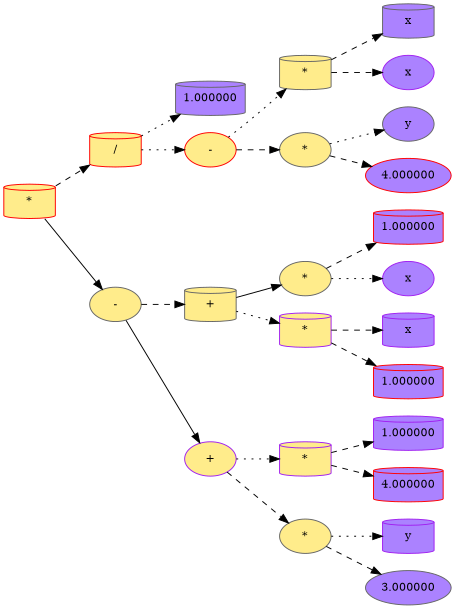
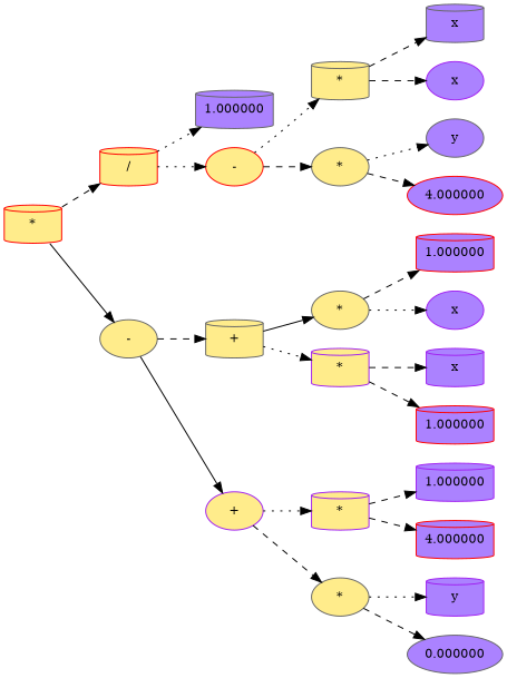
  digraph {
    rankdir=LR
    node [fillcolor=mediumpurple1 fontcolor=black fontsize=12 shape=cylinder style=filled color=gray40]
    edge [color=black style=dashed]
    n1 [fillcolor=lightgoldenrod1 label="*" color=red]
    n2 [fillcolor=lightgoldenrod1 label="/" color=red]
    n3 [fillcolor=lightgoldenrod1 label="-" shape=ellipse]
    n4 [label=1.000000]
    n5 [fillcolor=lightgoldenrod1 label="-" shape=ellipse color=red]
    n6 [fillcolor=lightgoldenrod1 label="*"]
    n7 [fillcolor=lightgoldenrod1 label="*" shape=ellipse]
    n8 [label=x]
    n9 [label=x shape=ellipse color=purple]
    n10 [label=y shape=ellipse]
    n11 [label=4.000000 shape=ellipse color=red]
    n12 [fillcolor=lightgoldenrod1 label="+"]
    n13 [fillcolor=lightgoldenrod1 label="+" shape=ellipse color=purple]
    n14 [fillcolor=lightgoldenrod1 label="*" shape=ellipse]
    n15 [fillcolor=lightgoldenrod1 label="*" color=purple]
    n16 [label=1.000000 color=red]
    n17 [label=x shape=ellipse color=purple]
    n18 [label=x color=purple]
    n19 [label=1.000000 color=red]
    n20 [fillcolor=lightgoldenrod1 label="*" color=purple]
    n21 [fillcolor=lightgoldenrod1 label="*" shape=ellipse]
    n22 [label=1.000000 color=purple]
    n23 [label=4.000000 color=red]
    n24 [label=y color=purple]
-   n25 [label=3.000000 shape=ellipse]
+   n25 [label=0.000000 shape=ellipse]
    subgraph sub_1 {
      n1
      n2
      n3
      n4
      n5
      n6
      n7
      n8
      n9
      n10
      n11
      n12
      n13
      n14
      n15
      n16
      n17
      n18
      n19
      n20
      n21
      n22
      n23
      n24
      n25
    }
    n1 -> n2
    n1 -> n3 [style=solid]
    n2 -> n4 [style=dotted]
    n2 -> n5 [style=dotted]
    n3 -> n12
    n3 -> n13 [style=solid]
    n5 -> n6 [style=dotted]
    n5 -> n7
    n6 -> n8
    n6 -> n9
    n7 -> n10 [style=dotted]
    n7 -> n11
    n12 -> n14 [style=solid]
    n12 -> n15 [style=dotted]
    n13 -> n20 [style=dotted]
    n13 -> n21
    n14 -> n16
    n14 -> n17 [style=dotted]
    n15 -> n18
    n15 -> n19
    n20 -> n22
    n20 -> n23
    n21 -> n24 [style=dotted]
    n21 -> n25
  }
